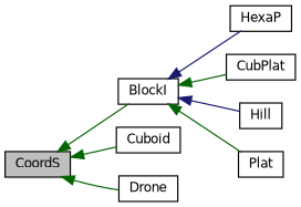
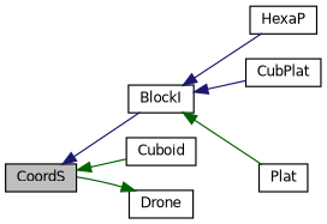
  digraph {
    rankdir=LR
    node [color=black fillcolor=white fontname=Helvetica fontsize=10 shape=record style=filled]
    edge [color=darkgreen dir=back fontname=Helvetica fontsize=10 labelfontname=Helvetica labelfontsize=10 style=solid]
    n1 [fillcolor=grey75 fontcolor=black height=0.2 label=CoordS width=0.4]
    n2 [height=0.2 label=BlockI width=0.4]
    n3 [height=0.2 label=Cuboid width=0.4]
    n4 [height=0.2 label=Drone width=0.4]
    n5 [height=0.2 label=HexaP width=0.4]
    n6 [height=0.2 label=CubPlat width=0.4]
-   n7 [height=0.2 label=Hill width=0.4]
    n8 [height=0.2 label=Plat width=0.4]
-   n1 -> n2
+   n1 -> n2 [color=midnightblue]
    n1 -> n3
-   n1 -> n4
+   n4 -> n1
    n2 -> n5 [color=midnightblue]
-   n2 -> n6
-   n2 -> n7 [color=midnightblue]
+   n2 -> n6 [color=midnightblue]
    n2 -> n8
  }
